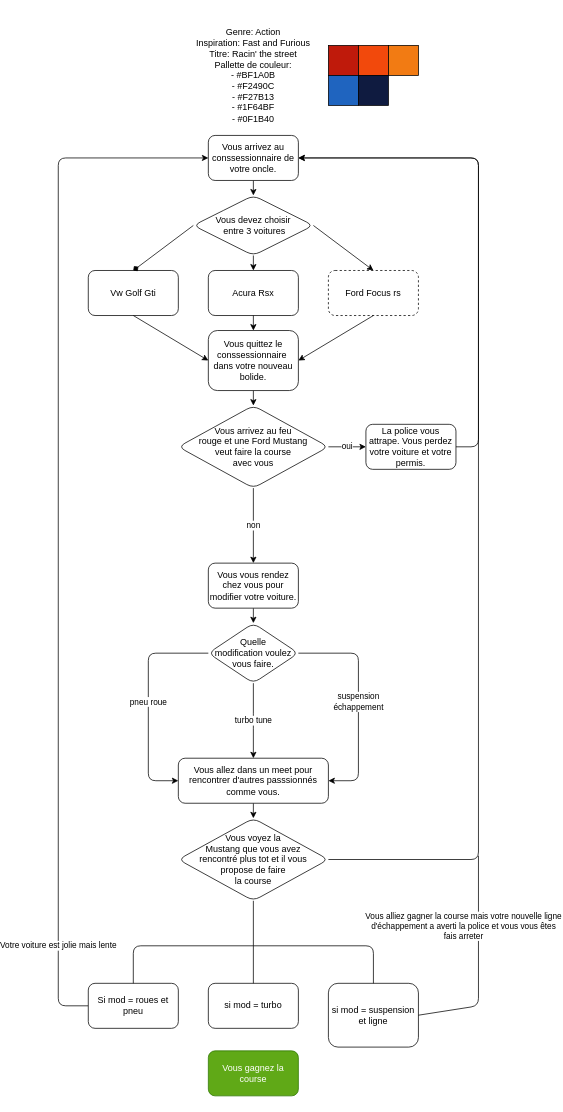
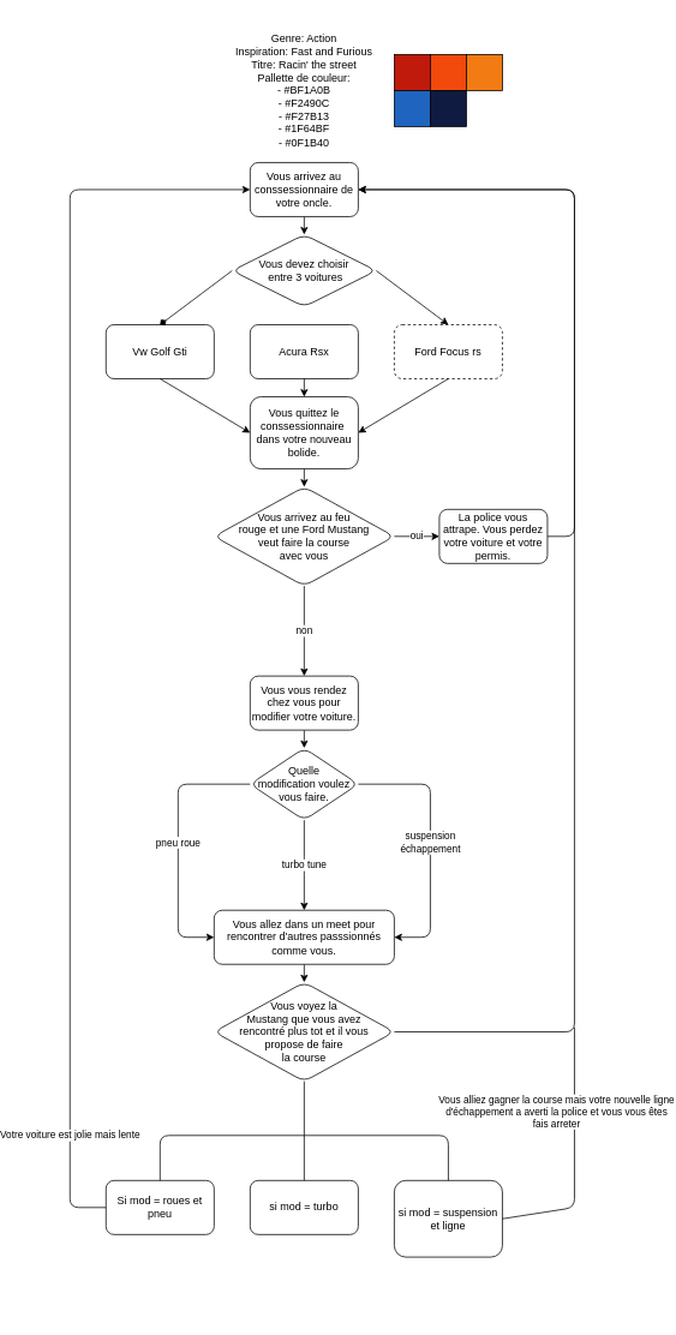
  <mxCell id="0" />
  <mxCell id="1" parent="0" />
  <mxCell id="2" style="edgeStyle=none;rounded=1;html=1;exitX=0.5;exitY=1;exitDx=0;exitDy=0;entryX=0.5;entryY=0;entryDx=0;entryDy=0;" parent="1" source="3" target="4" edge="1"><mxGeometry relative="1" as="geometry" /></mxCell>
  <mxCell id="3" value="Vous arrivez au&lt;br&gt;conssessionnaire de&lt;br&gt;votre oncle." style="rounded=1;whiteSpace=wrap;html=1;" parent="1" vertex="1"><mxGeometry x="220" y="180" width="120" height="60" as="geometry" /></mxCell>
  <mxCell id="4" value="Vous devez choisir&lt;br&gt;&amp;nbsp;entre 3 voitures" style="rhombus;whiteSpace=wrap;html=1;rounded=1;" parent="1" vertex="1"><mxGeometry x="200" width="160" height="80" as="geometry" y="260" /></mxCell>
  <mxCell id="5" value="Vw Golf Gti" style="rounded=1;whiteSpace=wrap;html=1;" parent="1" vertex="1"><mxGeometry x="60" y="360" width="120" height="60" as="geometry" /></mxCell>
  <mxCell id="6" value="Acura Rsx" style="rounded=1;whiteSpace=wrap;html=1;" parent="1" vertex="1"><mxGeometry x="220" y="360" width="120" height="60" as="geometry" /></mxCell>
  <mxCell id="7" value="Ford Focus rs" style="rounded=1;whiteSpace=wrap;html=1;dashed=1;" parent="1" vertex="1"><mxGeometry x="380" y="360" width="120" height="60" as="geometry" /></mxCell>
  <mxCell id="8" value="" style="endArrow=diamond;html=1;entryX=0.5;entryY=0;entryDx=0;entryDy=0;exitX=0;exitY=0.5;exitDx=0;exitDy=0;" parent="1" source="4" target="5" edge="1"><mxGeometry width="50" height="50" relative="1" as="geometry"><mxPoint x="340" y="540" as="sourcePoint" /><mxPoint x="390" y="490" as="targetPoint" /></mxGeometry></mxCell>
- <mxCell id="9" value="" style="endArrow=classic;html=1;entryX=0.5;entryY=0;entryDx=0;entryDy=0;exitX=0.5;exitY=1;exitDx=0;exitDy=0;" parent="1" source="4" target="6" edge="1"><mxGeometry width="50" height="50" relative="1" as="geometry"><mxPoint x="340" y="540" as="sourcePoint" /><mxPoint x="390" y="490" as="targetPoint" /></mxGeometry></mxCell>
  <mxCell id="10" value="" style="endArrow=classic;html=1;entryX=0.5;entryY=0;entryDx=0;entryDy=0;exitX=1;exitY=0.5;exitDx=0;exitDy=0;" parent="1" source="4" target="7" edge="1"><mxGeometry width="50" height="50" relative="1" as="geometry"><mxPoint x="340" y="540" as="sourcePoint" /><mxPoint x="390" y="490" as="targetPoint" /></mxGeometry></mxCell>
  <mxCell id="11" style="edgeStyle=none;html=1;exitX=0.5;exitY=1;exitDx=0;exitDy=0;entryX=0.5;entryY=0;entryDx=0;entryDy=0;" parent="1" source="12" target="18" edge="1"><mxGeometry relative="1" as="geometry" /></mxCell>
  <mxCell id="12" value="Vous quittez le&lt;br&gt;conssessionnaire&amp;nbsp;&lt;br&gt;dans votre nouveau&lt;br&gt;bolide." style="rounded=1;whiteSpace=wrap;html=1;" parent="1" vertex="1"><mxGeometry x="220" y="440" width="120" height="80" as="geometry" /></mxCell>
  <mxCell id="13" value="" style="endArrow=classic;html=1;entryX=0;entryY=0.5;entryDx=0;entryDy=0;exitX=0.5;exitY=1;exitDx=0;exitDy=0;" parent="1" source="5" target="12" edge="1"><mxGeometry width="50" height="50" relative="1" as="geometry"><mxPoint x="340" y="530" as="sourcePoint" /><mxPoint x="390" y="480" as="targetPoint" /></mxGeometry></mxCell>
  <mxCell id="14" value="" style="endArrow=classic;html=1;entryX=0.5;entryY=0;entryDx=0;entryDy=0;exitX=0.5;exitY=1;exitDx=0;exitDy=0;" parent="1" source="6" target="12" edge="1"><mxGeometry width="50" height="50" relative="1" as="geometry"><mxPoint x="340" y="530" as="sourcePoint" /><mxPoint x="390" y="480" as="targetPoint" /></mxGeometry></mxCell>
  <mxCell id="15" value="" style="endArrow=classic;html=1;entryX=1;entryY=0.5;entryDx=0;entryDy=0;exitX=0.5;exitY=1;exitDx=0;exitDy=0;" parent="1" source="7" target="12" edge="1"><mxGeometry width="50" height="50" relative="1" as="geometry"><mxPoint x="340" y="530" as="sourcePoint" /><mxPoint x="390" y="480" as="targetPoint" /></mxGeometry></mxCell>
  <mxCell id="16" value="non" style="edgeStyle=none;html=1;exitX=0.5;exitY=1;exitDx=0;exitDy=0;entryX=0.5;entryY=0;entryDx=0;entryDy=0;" parent="1" source="18" target="21" edge="1"><mxGeometry relative="1" as="geometry"><mxPoint x="200" y="670" as="targetPoint" /></mxGeometry></mxCell>
  <mxCell id="17" value="oui" style="edgeStyle=none;rounded=1;html=1;exitX=1;exitY=0.5;exitDx=0;exitDy=0;entryX=0;entryY=0.5;entryDx=0;entryDy=0;" parent="1" source="18" target="23" edge="1"><mxGeometry relative="1" as="geometry"><mxPoint x="360" y="670" as="targetPoint" /></mxGeometry></mxCell>
  <mxCell id="18" value="Vous arrivez au feu &lt;br&gt;rouge et une Ford Mustang &lt;br&gt;veut faire la course &lt;br&gt;avec vous" style="rhombus;whiteSpace=wrap;html=1;rounded=1;" parent="1" vertex="1"><mxGeometry x="180" y="540" width="200" height="110" as="geometry" /></mxCell>
  <mxCell id="19" value="Genre: Action&lt;br&gt;Inspiration: Fast and Furious&lt;br&gt;Titre: Racin' the street&lt;br&gt;Pallette de couleur:&lt;br&gt;-&amp;nbsp;#BF1A0B&lt;br&gt;-&amp;nbsp;#F2490C&lt;br&gt;-&amp;nbsp;#F27B13&lt;br&gt;-&amp;nbsp;#1F64BF&lt;br&gt;-&amp;nbsp;#0F1B40" style="text;html=1;strokeColor=none;fillColor=none;align=center;verticalAlign=middle;whiteSpace=wrap;rounded=0;" parent="1" vertex="1"><mxGeometry x="200" y="20" width="160" height="160" as="geometry" /></mxCell>
  <mxCell id="20" style="edgeStyle=none;rounded=1;html=1;exitX=0.5;exitY=1;exitDx=0;exitDy=0;entryX=0.5;entryY=0;entryDx=0;entryDy=0;" parent="1" source="21" target="27" edge="1"><mxGeometry relative="1" as="geometry" /></mxCell>
  <mxCell id="21" value="Vous vous rendez chez vous pour modifier votre voiture." style="rounded=1;whiteSpace=wrap;html=1;" parent="1" vertex="1"><mxGeometry x="220" y="750" width="120" height="60" as="geometry" /></mxCell>
  <mxCell id="22" style="edgeStyle=none;rounded=1;html=1;exitX=1;exitY=0.5;exitDx=0;exitDy=0;entryX=1;entryY=0.5;entryDx=0;entryDy=0;" parent="1" source="23" target="3" edge="1"><mxGeometry relative="1" as="geometry"><Array as="points"><mxPoint x="580" y="595" /><mxPoint x="580" y="210" /></Array></mxGeometry></mxCell>
  <mxCell id="23" value="La police vous attrape. Vous perdez votre voiture et votre permis." style="rounded=1;whiteSpace=wrap;html=1;" parent="1" vertex="1"><mxGeometry x="430" y="565" width="120" height="60" as="geometry" /></mxCell>
  <mxCell id="24" value="turbo tune" style="edgeStyle=none;rounded=1;html=1;exitX=0.5;exitY=1;exitDx=0;exitDy=0;entryX=0.5;entryY=0;entryDx=0;entryDy=0;" parent="1" source="27" target="29" edge="1"><mxGeometry relative="1" as="geometry"><mxPoint x="270" y="980" as="sourcePoint" /><mxPoint x="270" y="1010" as="targetPoint" /><Array as="points"><mxPoint x="280" y="960" /></Array><mxPoint as="offset" /></mxGeometry></mxCell>
  <mxCell id="25" value="suspension&lt;br&gt;échappement" style="edgeStyle=orthogonalEdgeStyle;rounded=1;html=1;exitX=1;exitY=0.5;exitDx=0;exitDy=0;entryX=1;entryY=0.5;entryDx=0;entryDy=0;" parent="1" source="27" target="29" edge="1"><mxGeometry relative="1" as="geometry"><mxPoint x="280" y="900" as="sourcePoint" /><mxPoint x="380" y="930" as="targetPoint" /><Array as="points"><mxPoint x="420" y="870" /><mxPoint x="420" y="1040" /></Array></mxGeometry></mxCell>
  <mxCell id="26" value="pneu roue" style="edgeStyle=orthogonalEdgeStyle;rounded=1;html=1;exitX=0;exitY=0.5;exitDx=0;exitDy=0;entryX=0;entryY=0.5;entryDx=0;entryDy=0;" parent="1" source="27" target="29" edge="1"><mxGeometry relative="1" as="geometry"><mxPoint x="280" y="900" as="sourcePoint" /><mxPoint x="180" y="930" as="targetPoint" /><Array as="points"><mxPoint x="140" y="870" /><mxPoint x="140" y="1040" /></Array></mxGeometry></mxCell>
  <mxCell id="27" value="Quelle &lt;br&gt;modification voulez vous faire." style="rhombus;whiteSpace=wrap;html=1;rounded=1;" parent="1" vertex="1"><mxGeometry x="220" y="830" width="120" height="80" as="geometry" /></mxCell>
  <mxCell id="28" style="edgeStyle=none;rounded=1;html=1;exitX=0.5;exitY=1;exitDx=0;exitDy=0;entryX=0.5;entryY=0;entryDx=0;entryDy=0;" parent="1" source="29" target="30" edge="1"><mxGeometry relative="1" as="geometry" /></mxCell>
  <mxCell id="29" value="Vous allez dans un meet pour rencontrer d'autres passsionnés comme vous." style="rounded=1;whiteSpace=wrap;html=1;" parent="1" vertex="1"><mxGeometry x="180" y="1010" width="200" height="60" as="geometry" /></mxCell>
  <mxCell id="30" value="Vous voyez la &lt;br&gt;Mustang que vous avez &lt;br&gt;rencontré plus tot et il vous &lt;br&gt;propose de faire &lt;br&gt;la course" style="rhombus;whiteSpace=wrap;html=1;rounded=1;" parent="1" vertex="1"><mxGeometry x="180" y="1090" width="200" height="110" as="geometry" /></mxCell>
  <mxCell id="31" value="si mod = turbo" style="rounded=1;whiteSpace=wrap;html=1;" parent="1" vertex="1"><mxGeometry x="220" y="1310" width="120" height="60" as="geometry" /></mxCell>
  <mxCell id="32" value="Votre voiture est jolie mais lente" style="edgeStyle=orthogonalEdgeStyle;rounded=1;html=1;exitX=0;exitY=0.5;exitDx=0;exitDy=0;entryX=0;entryY=0.5;entryDx=0;entryDy=0;" parent="1" source="33" target="3" edge="1"><mxGeometry x="-0.825" relative="1" as="geometry"><Array as="points"><mxPoint x="20" y="1340" /><mxPoint x="20" y="210" /></Array><mxPoint as="offset" /></mxGeometry></mxCell>
  <mxCell id="33" value="Si mod = roues et pneu" style="rounded=1;whiteSpace=wrap;html=1;" parent="1" vertex="1"><mxGeometry x="60" y="1310" width="120" height="60" as="geometry" /></mxCell>
  <mxCell id="34" value="si mod = suspension et ligne" style="rounded=1;whiteSpace=wrap;html=1;" parent="1" vertex="1"><mxGeometry x="380" y="1310" width="120" height="85" as="geometry" /></mxCell>
- <mxCell id="35" value="Vous gagnez la course" style="rounded=1;whiteSpace=wrap;html=1;fillColor=#60a917;fontColor=#ffffff;strokeColor=#2D7600;" parent="1" vertex="1"><mxGeometry x="220" y="1400" width="120" height="60" as="geometry" /></mxCell>
  <mxCell id="36" value="Vous alliez gagner la course mais votre nouvelle ligne&lt;br&gt;d'échappement a averti la police et vous vous êtes&lt;br&gt;fais arreter" style="endArrow=none;html=1;rounded=1;exitX=1;exitY=0.5;exitDx=0;exitDy=0;" parent="1" source="34" edge="1"><mxGeometry x="0.333" y="20" width="50" height="50" relative="1" as="geometry"><mxPoint x="170" y="1230" as="sourcePoint" /><mxPoint x="580" y="1140" as="targetPoint" /><Array as="points"><mxPoint x="580" y="1340" /></Array><mxPoint as="offset" /></mxGeometry></mxCell>
  <mxCell id="37" value="" style="rounded=0;whiteSpace=wrap;html=1;fillColor=#BF1A0B;" parent="1" vertex="1"><mxGeometry x="380" y="60" width="40" height="40" as="geometry" /></mxCell>
  <mxCell id="38" value="" style="rounded=0;whiteSpace=wrap;html=1;fillColor=#F2490C;" parent="1" vertex="1"><mxGeometry x="420" y="60" width="40" height="40" as="geometry" /></mxCell>
  <mxCell id="39" value="" style="rounded=0;whiteSpace=wrap;html=1;fillColor=#F27B13;" parent="1" vertex="1"><mxGeometry x="460" y="60" width="40" height="40" as="geometry" /></mxCell>
  <mxCell id="40" value="" style="rounded=0;whiteSpace=wrap;html=1;fillColor=#1F64BF;" parent="1" vertex="1"><mxGeometry x="380" y="100" width="40" height="40" as="geometry" /></mxCell>
  <mxCell id="41" value="" style="rounded=0;whiteSpace=wrap;html=1;fillColor=#0F1B40;" parent="1" vertex="1"><mxGeometry x="420" y="100" width="40" height="40" as="geometry" /></mxCell>
  <mxCell id="42" value="" style="endArrow=classic;html=1;exitX=1;exitY=0.5;exitDx=0;exitDy=0;edgeStyle=orthogonalEdgeStyle;" parent="1" source="30" edge="1"><mxGeometry width="50" height="50" relative="1" as="geometry"><mxPoint x="250" y="1090" as="sourcePoint" /><mxPoint x="340" y="210" as="targetPoint" /><Array as="points"><mxPoint x="580" y="1145" /><mxPoint x="580" y="210" /></Array></mxGeometry></mxCell>
  <mxCell id="43" value="" style="endArrow=none;html=1;entryX=0.5;entryY=1;entryDx=0;entryDy=0;exitX=0.5;exitY=0;exitDx=0;exitDy=0;" parent="1" source="31" target="30" edge="1"><mxGeometry width="50" height="50" relative="1" as="geometry"><mxPoint x="250" y="1220" as="sourcePoint" /><mxPoint x="300" y="1170" as="targetPoint" /></mxGeometry></mxCell>
  <mxCell id="44" value="" style="endArrow=none;html=1;exitX=0.5;exitY=0;exitDx=0;exitDy=0;" parent="1" source="33" edge="1"><mxGeometry width="50" height="50" relative="1" as="geometry"><mxPoint x="250" y="1220" as="sourcePoint" /><mxPoint x="280" y="1260" as="targetPoint" /><Array as="points"><mxPoint x="120" y="1260" /></Array></mxGeometry></mxCell>
  <mxCell id="45" value="" style="endArrow=none;html=1;entryX=0.5;entryY=0;entryDx=0;entryDy=0;" parent="1" target="34" edge="1"><mxGeometry width="50" height="50" relative="1" as="geometry"><mxPoint x="280" y="1260" as="sourcePoint" /><mxPoint x="300" y="1170" as="targetPoint" /><Array as="points"><mxPoint x="440" y="1260" /></Array></mxGeometry></mxCell>
